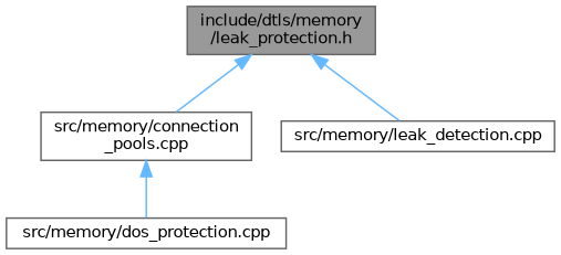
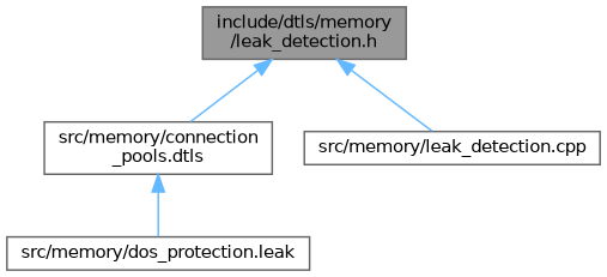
  digraph {
    node [color=grey40 fillcolor=white fontname=Helvetica fontsize=10 shape=box style=filled]
    edge [color=steelblue1 dir=back fontname=Helvetica fontsize=10 labelfontname=Helvetica labelfontsize=10 style=solid]
-   n1 [color=gray40 fillcolor=grey60 fontcolor=black height=0.2 label="include/dtls/memory\l/leak_protection.h" width=0.4]
-   n2 [height=0.2 label="src/memory/connection\l_pools.cpp" width=0.4]
+   n1 [color=gray40 fillcolor=grey60 fontcolor=black height=0.2 label="include/dtls/memory\l/leak_detection.h" width=0.4]
+   n2 [height=0.2 label="src/memory/connection\l_pools.dtls" width=0.4]
    n3 [height=0.2 label="src/memory/leak_detection.cpp" width=0.4]
-   n4 [height=0.2 label="src/memory/dos_protection.cpp" width=0.4]
+   n4 [height=0.2 label="src/memory/dos_protection.leak" width=0.4]
    n1 -> n2
    n1 -> n3
    n2 -> n4
  }
